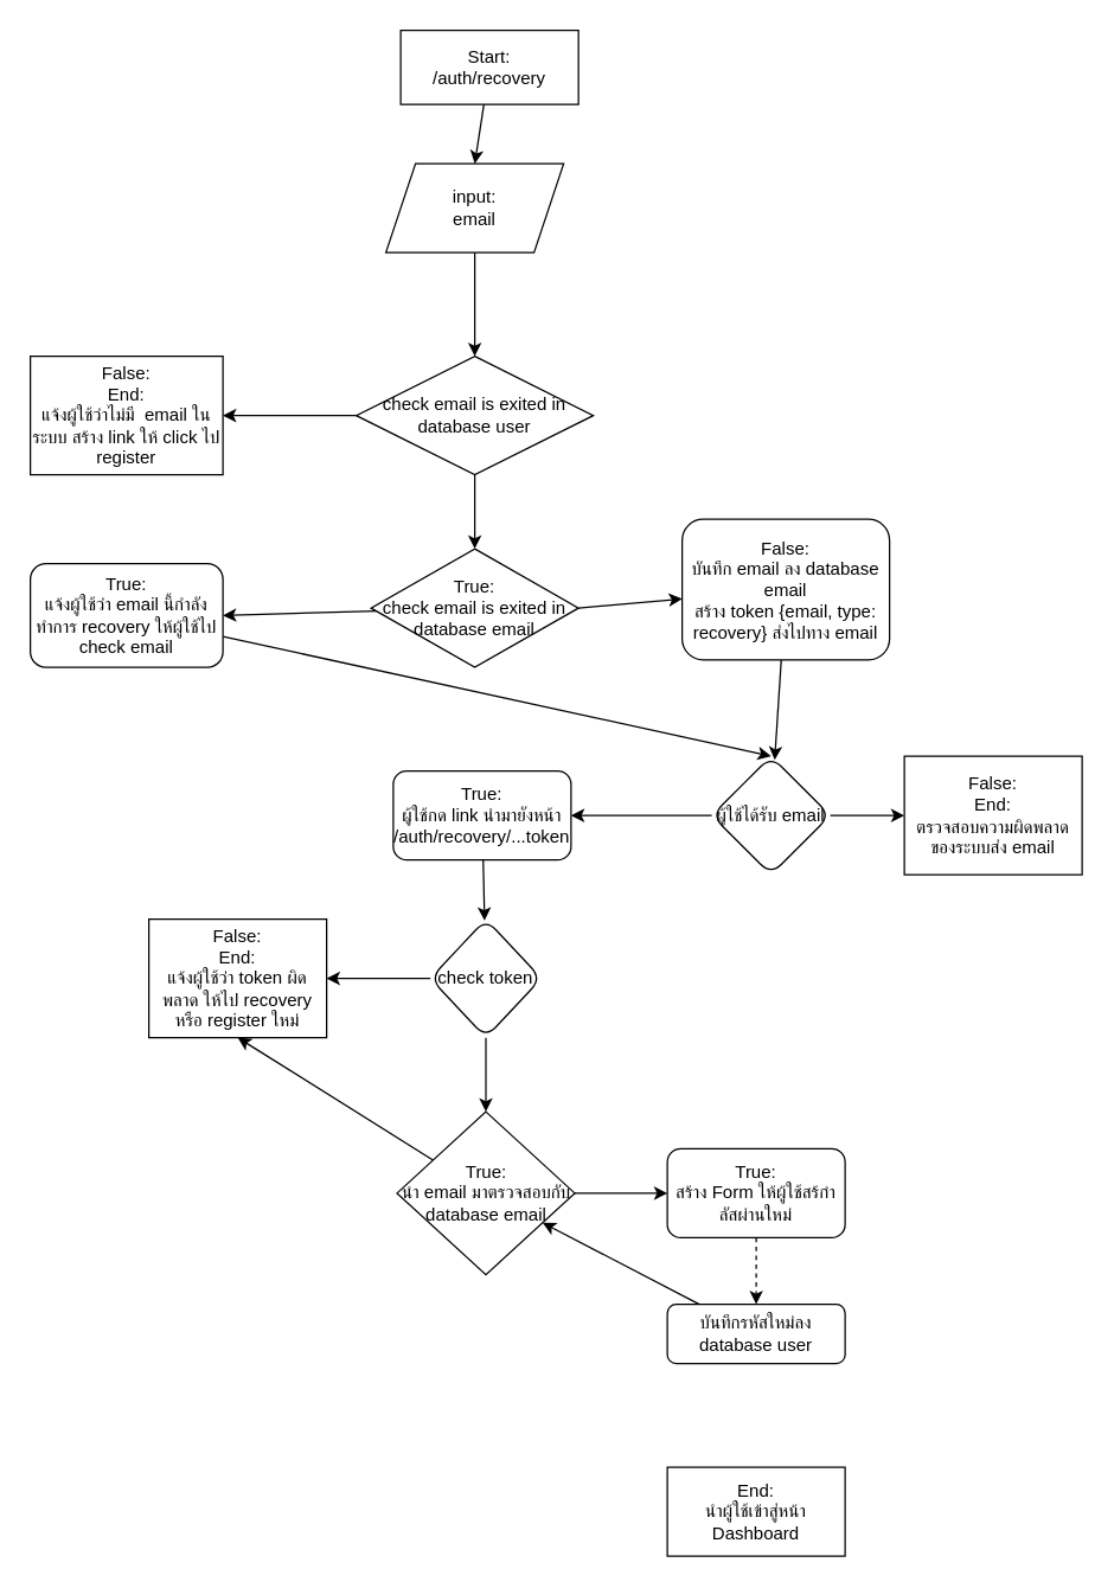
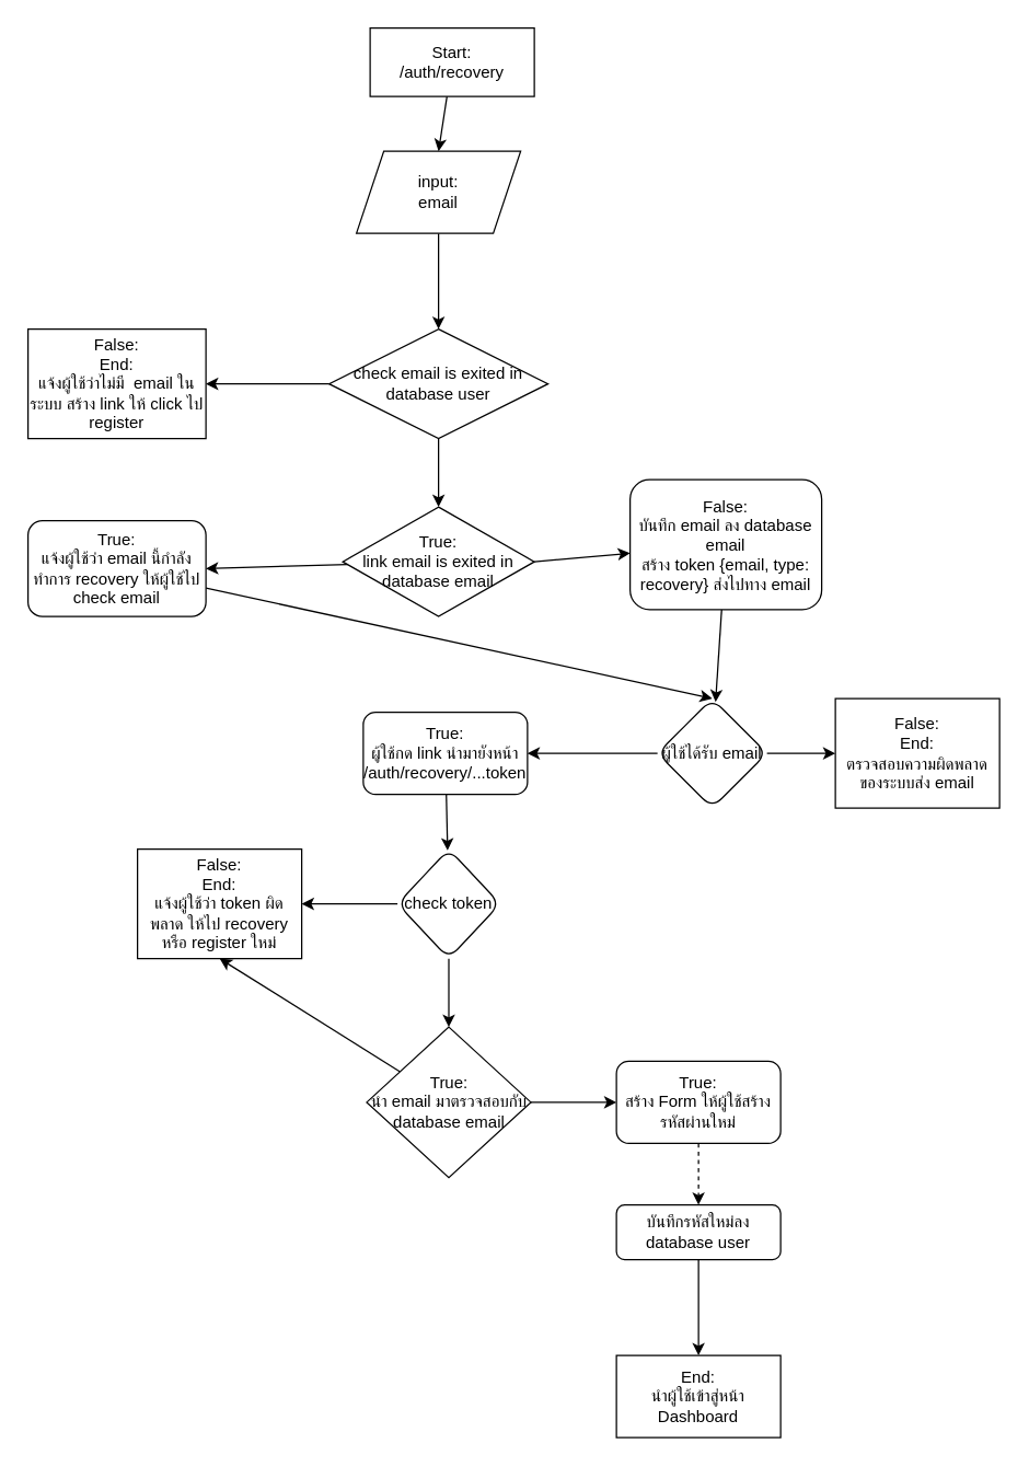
  <mxCell id="0" />
  <mxCell id="1" parent="0" />
  <mxCell id="2" style="edgeStyle=none;html=1;entryX=0.5;entryY=0;entryDx=0;entryDy=0;" edge="1" parent="1" source="3" target="5"><mxGeometry relative="1" as="geometry" /></mxCell>
  <mxCell id="3" value="Start:&lt;br&gt;/auth/recovery" style="rounded=0;whiteSpace=wrap;html=1;" vertex="1" parent="1"><mxGeometry x="270" width="120" height="50" as="geometry" y="20" /></mxCell>
  <mxCell id="4" value="" style="edgeStyle=none;html=1;" edge="1" parent="1" source="5" target="9"><mxGeometry relative="1" as="geometry" /></mxCell>
  <mxCell id="5" value="input:&lt;br&gt;email" style="shape=parallelogram;perimeter=parallelogramPerimeter;whiteSpace=wrap;html=1;fixedSize=1;" vertex="1" parent="1"><mxGeometry x="260" y="110" width="120" height="60" as="geometry" /></mxCell>
  <mxCell id="6" value="" style="edgeStyle=none;html=1;entryX=1;entryY=0.5;entryDx=0;entryDy=0;" edge="1" parent="1" source="9" target="22"><mxGeometry relative="1" as="geometry"><mxPoint x="140" y="280" as="targetPoint" /></mxGeometry></mxCell>
  <mxCell id="7" value="" style="edgeStyle=none;html=1;exitX=1;exitY=0.5;exitDx=0;exitDy=0;" edge="1" parent="1" source="13" target="11"><mxGeometry relative="1" as="geometry" /></mxCell>
  <mxCell id="8" value="" style="edgeStyle=none;html=1;" edge="1" parent="1" source="9" target="13"><mxGeometry relative="1" as="geometry" /></mxCell>
  <mxCell id="9" value="check email is exited in database user" style="rhombus;whiteSpace=wrap;html=1;" vertex="1" parent="1"><mxGeometry x="240" y="240" width="160" height="80" as="geometry" /></mxCell>
  <mxCell id="10" value="" style="edgeStyle=none;html=1;" edge="1" parent="1" source="11" target="18"><mxGeometry relative="1" as="geometry" /></mxCell>
  <mxCell id="11" value="False:&lt;br&gt;บันทึก email ลง database email&lt;br&gt;สร้าง token {email, type: recovery} ส่งไปทาง email" style="rounded=1;whiteSpace=wrap;html=1;" vertex="1" parent="1"><mxGeometry x="460" y="350" width="140" height="95" as="geometry" /></mxCell>
  <mxCell id="12" value="" style="edgeStyle=none;html=1;entryX=1;entryY=0.5;entryDx=0;entryDy=0;" edge="1" parent="1" source="13" target="15"><mxGeometry relative="1" as="geometry"><mxPoint x="160" y="410" as="targetPoint" /></mxGeometry></mxCell>
- <mxCell id="13" value="True:&lt;br&gt;check email is exited in database email" style="rhombus;whiteSpace=wrap;html=1;" vertex="1" parent="1"><mxGeometry x="250" y="370" width="140" height="80" as="geometry" /></mxCell>
+ <mxCell id="13" value="True:&lt;br&gt;link email is exited in database email" style="rhombus;whiteSpace=wrap;html=1;" vertex="1" parent="1"><mxGeometry x="250" y="370" width="140" height="80" as="geometry" /></mxCell>
  <mxCell id="14" style="edgeStyle=none;html=1;entryX=0.5;entryY=0;entryDx=0;entryDy=0;" edge="1" parent="1" source="15" target="18"><mxGeometry relative="1" as="geometry" /></mxCell>
  <mxCell id="15" value="True:&lt;br&gt;แจ้งผู้ใช้ว่า email นี้กำลังทำการ recovery ให้ผู้ใช้ไป check email" style="rounded=1;whiteSpace=wrap;html=1;" vertex="1" parent="1"><mxGeometry x="20" y="380" width="130" height="70" as="geometry" /></mxCell>
  <mxCell id="16" value="" style="edgeStyle=none;html=1;" edge="1" parent="1" source="18" target="20"><mxGeometry relative="1" as="geometry" /></mxCell>
  <mxCell id="17" value="" style="edgeStyle=none;html=1;" edge="1" parent="1" source="18" target="21"><mxGeometry relative="1" as="geometry"><mxPoint x="620" y="550" as="targetPoint" /></mxGeometry></mxCell>
  <mxCell id="18" value="ผู้ใช้ได้รับ email" style="rhombus;whiteSpace=wrap;html=1;rounded=1;" vertex="1" parent="1"><mxGeometry x="480" y="510" width="80" height="80" as="geometry" /></mxCell>
  <mxCell id="19" value="" style="edgeStyle=none;html=1;" edge="1" parent="1" source="20" target="25"><mxGeometry relative="1" as="geometry" /></mxCell>
  <mxCell id="20" value="True:&lt;br&gt;ผู้ใช้กด link นำมายังหน้า /auth/recovery/...token" style="rounded=1;whiteSpace=wrap;html=1;" vertex="1" parent="1"><mxGeometry x="265" y="520" width="120" height="60" as="geometry" /></mxCell>
  <mxCell id="21" value="False:&lt;br&gt;End:&lt;br&gt;ตรวจสอบความผิดพลาดของระบบส่ง email" style="rounded=0;whiteSpace=wrap;html=1;" vertex="1" parent="1"><mxGeometry x="610" y="510" width="120" height="80" as="geometry" /></mxCell>
  <mxCell id="22" value="False:&lt;br&gt;End:&lt;br&gt;แจ้งผู้ใช้ว่าไม่มี&amp;nbsp;&lt;span style=&quot;&quot;&gt;&#09;&lt;/span&gt;email ในระบบ สร้าง link ให้ click ไป register" style="rounded=0;whiteSpace=wrap;html=1;" vertex="1" parent="1"><mxGeometry x="20" y="240" width="130" height="80" as="geometry" /></mxCell>
  <mxCell id="23" style="edgeStyle=none;html=1;" edge="1" parent="1" source="25" target="26"><mxGeometry relative="1" as="geometry" /></mxCell>
  <mxCell id="24" style="edgeStyle=none;html=1;entryX=0.5;entryY=0;entryDx=0;entryDy=0;" edge="1" parent="1" source="25" target="29"><mxGeometry relative="1" as="geometry" /></mxCell>
  <mxCell id="25" value="check token" style="rhombus;whiteSpace=wrap;html=1;rounded=1;" vertex="1" parent="1"><mxGeometry x="290" y="620" width="75" height="80" as="geometry" /></mxCell>
  <mxCell id="26" value="False:&lt;br&gt;End:&lt;br&gt;แจ้งผู้ใช้ว่า token ผิดพลาด ให้ไป recovery หรือ register ใหม่" style="rounded=0;whiteSpace=wrap;html=1;" vertex="1" parent="1"><mxGeometry x="100" y="620" width="120" height="80" as="geometry" /></mxCell>
  <mxCell id="27" style="edgeStyle=none;html=1;entryX=0.5;entryY=1;entryDx=0;entryDy=0;" edge="1" parent="1" source="29" target="26"><mxGeometry relative="1" as="geometry" /></mxCell>
  <mxCell id="28" value="" style="edgeStyle=none;html=1;" edge="1" parent="1" source="29" target="31"><mxGeometry relative="1" as="geometry" /></mxCell>
  <mxCell id="29" value="True:&lt;br&gt;นำ email มาตรวจสอบกับ database email" style="rhombus;whiteSpace=wrap;html=1;" vertex="1" parent="1"><mxGeometry x="267.5" y="750" width="120" height="110" as="geometry" /></mxCell>
  <mxCell id="30" value="" style="edgeStyle=none;html=1;dashed=1;" edge="1" parent="1" source="31" target="33"><mxGeometry relative="1" as="geometry" /></mxCell>
- <mxCell id="31" value="True:&lt;br&gt;สร้าง Form ให้ผู้ใช้สร้กำลัสผ่านใหม่" style="rounded=1;whiteSpace=wrap;html=1;" vertex="1" parent="1"><mxGeometry x="450" y="775" width="120" height="60" as="geometry" /></mxCell>
- <mxCell id="32" style="edgeStyle=none;html=1;" edge="1" parent="1" source="33" target="29"><mxGeometry relative="1" as="geometry" /></mxCell>
+ <mxCell id="31" value="True:&lt;br&gt;สร้าง Form ให้ผู้ใช้สร้างรหัสผ่านใหม่" style="rounded=1;whiteSpace=wrap;html=1;" vertex="1" parent="1"><mxGeometry x="450" y="775" width="120" height="60" as="geometry" /></mxCell>
+ <mxCell id="32" style="edgeStyle=none;html=1;entryX=0.5;entryY=0;entryDx=0;entryDy=0;" edge="1" parent="1" source="33" target="34"><mxGeometry relative="1" as="geometry" /></mxCell>
  <mxCell id="33" value="บันทึกรหัสใหม่ลง database user" style="whiteSpace=wrap;html=1;rounded=1;" vertex="1" parent="1"><mxGeometry x="450" y="880" width="120" height="40" as="geometry" /></mxCell>
  <mxCell id="34" value="End:&lt;br&gt;นำผู้ใช้เข้าสู่หน้า&lt;br&gt;Dashboard" style="rounded=0;whiteSpace=wrap;html=1;" vertex="1" parent="1"><mxGeometry x="450" y="990" width="120" height="60" as="geometry" /></mxCell>
